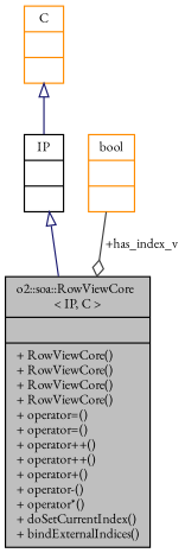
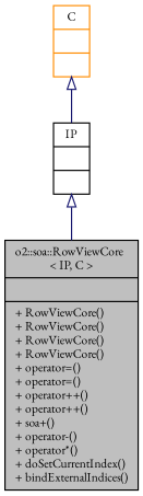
  digraph {
    fontname="EB Garamond"
    node [color=black fontname="EB Garamond" fontsize=10 shape=record]
    edge [arrowtail=onormal color=midnightblue dir=back fontname="EB Garamond" fontsize=10 labelfontname=Helvetica labelfontsize=10 style=solid]
-   n1 [fillcolor=grey75 fontcolor=black height=0.2 label="{o2::soa::RowViewCore\l\< IP, C \>\n||+ RowViewCore()\l+ RowViewCore()\l+ RowViewCore()\l+ RowViewCore()\l+ operator=()\l+ operator=()\l+ operator++()\l+ operator++()\l+ operator+()\l+ operator-()\l+ operator*()\l+ doSetCurrentIndex()\l+ bindExternalIndices()\l}" style=filled width=0.4]
+   n1 [fillcolor=grey75 fontcolor=black height=0.2 label="{o2::soa::RowViewCore\l\< IP, C \>\n||+ RowViewCore()\l+ RowViewCore()\l+ RowViewCore()\l+ RowViewCore()\l+ operator=()\l+ operator=()\l+ operator++()\l+ operator++()\l+ soa+()\l+ operator-()\l+ operator*()\l+ doSetCurrentIndex()\l+ bindExternalIndices()\l}" style=filled width=0.4]
    n2 [height=0.2 label="{IP\n||}" width=0.4]
    n3 [color=darkorange height=0.2 label="{C\n||}" width=0.4]
-   n4 [color=darkorange height=0.2 label="{bool\n||}" width=0.4]
    n2 -> n1
    n3 -> n2
-   n4 -> n1 [arrowhead=odiamond color=grey25 label=" +has_index_v" arrowtail="" dir=""]
  }
